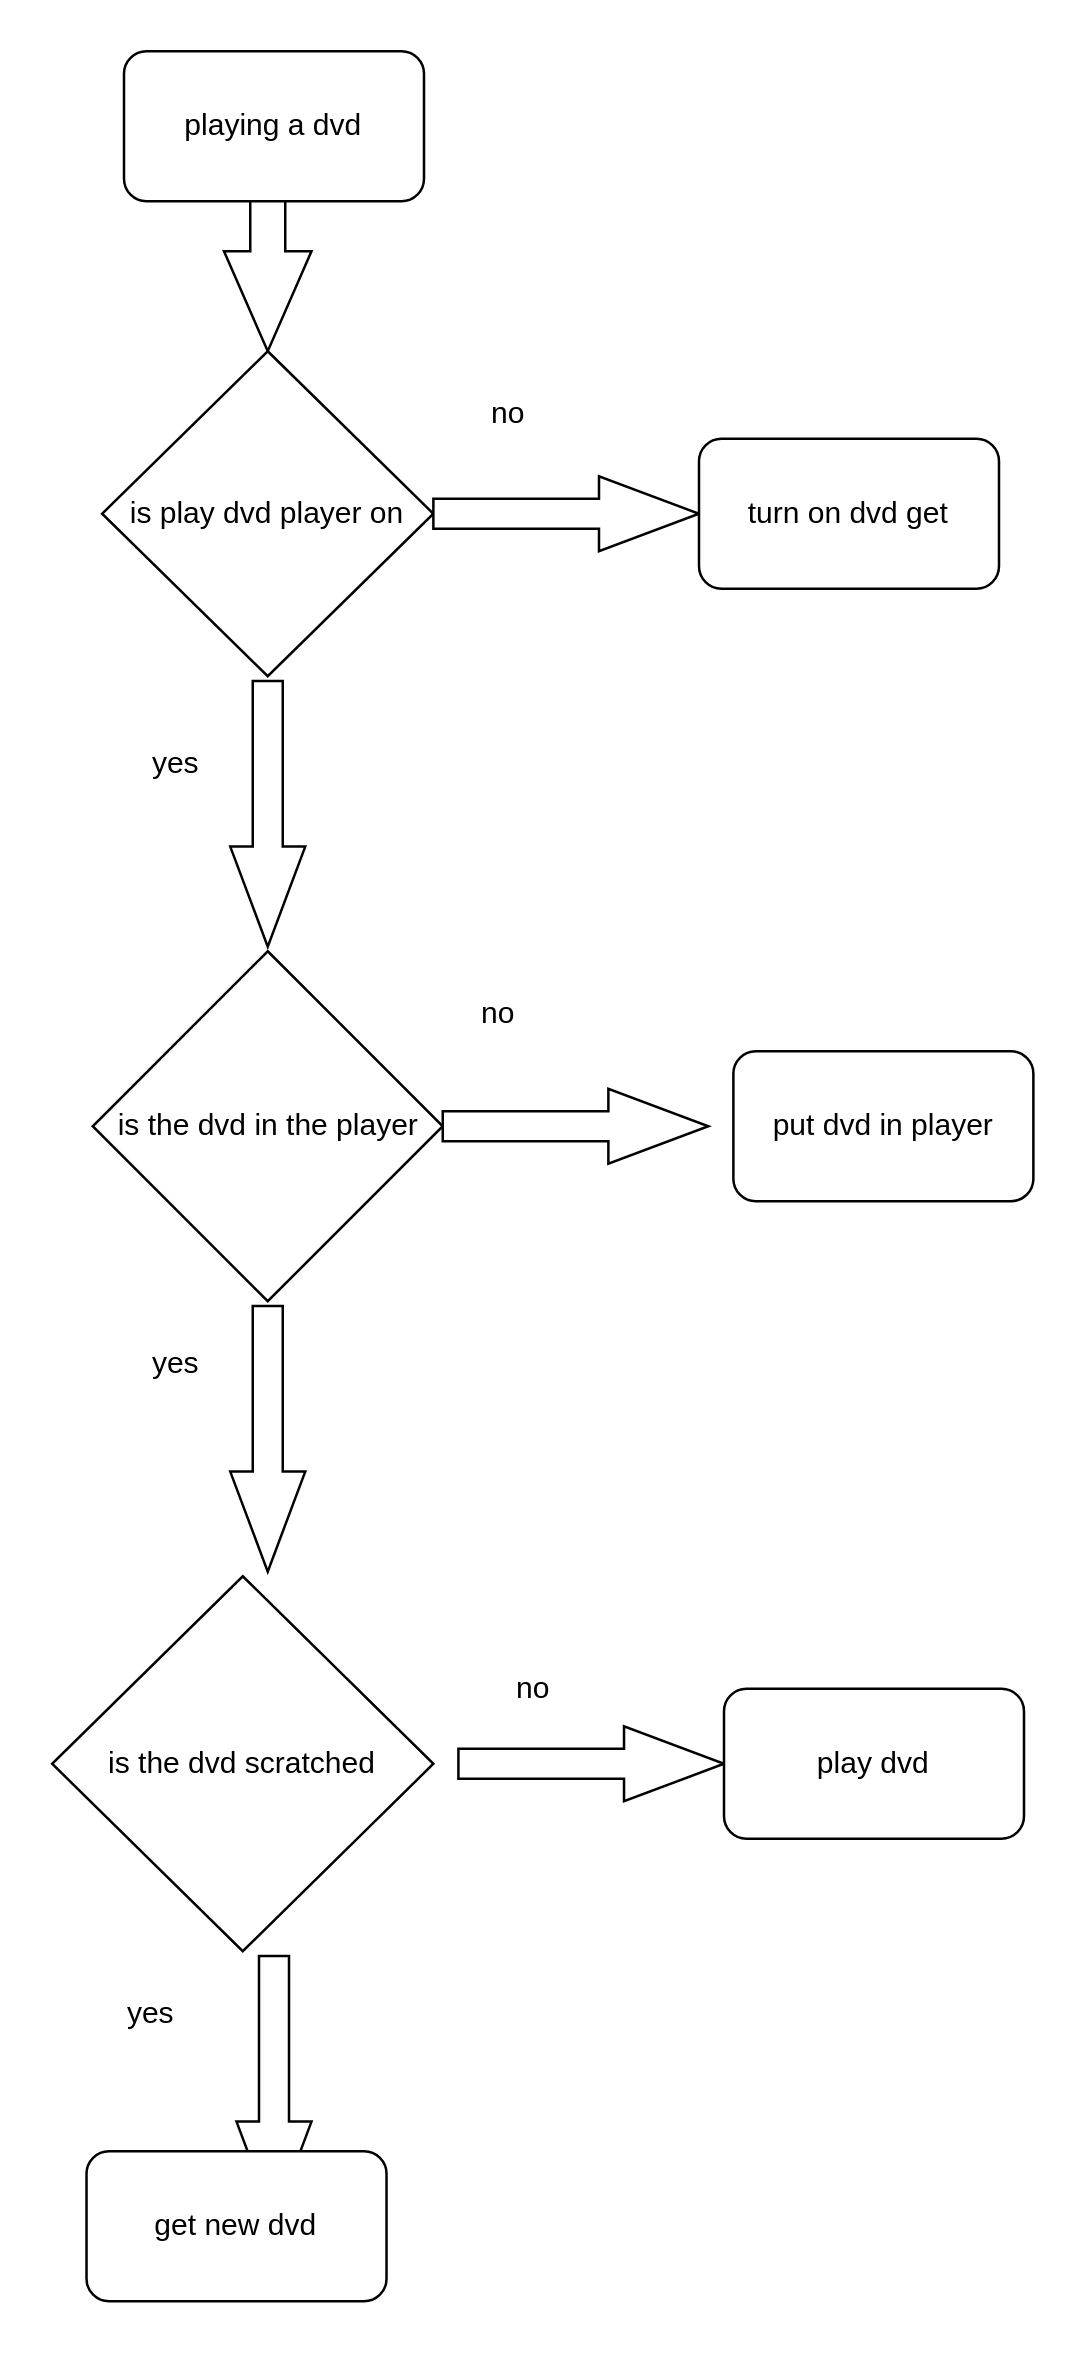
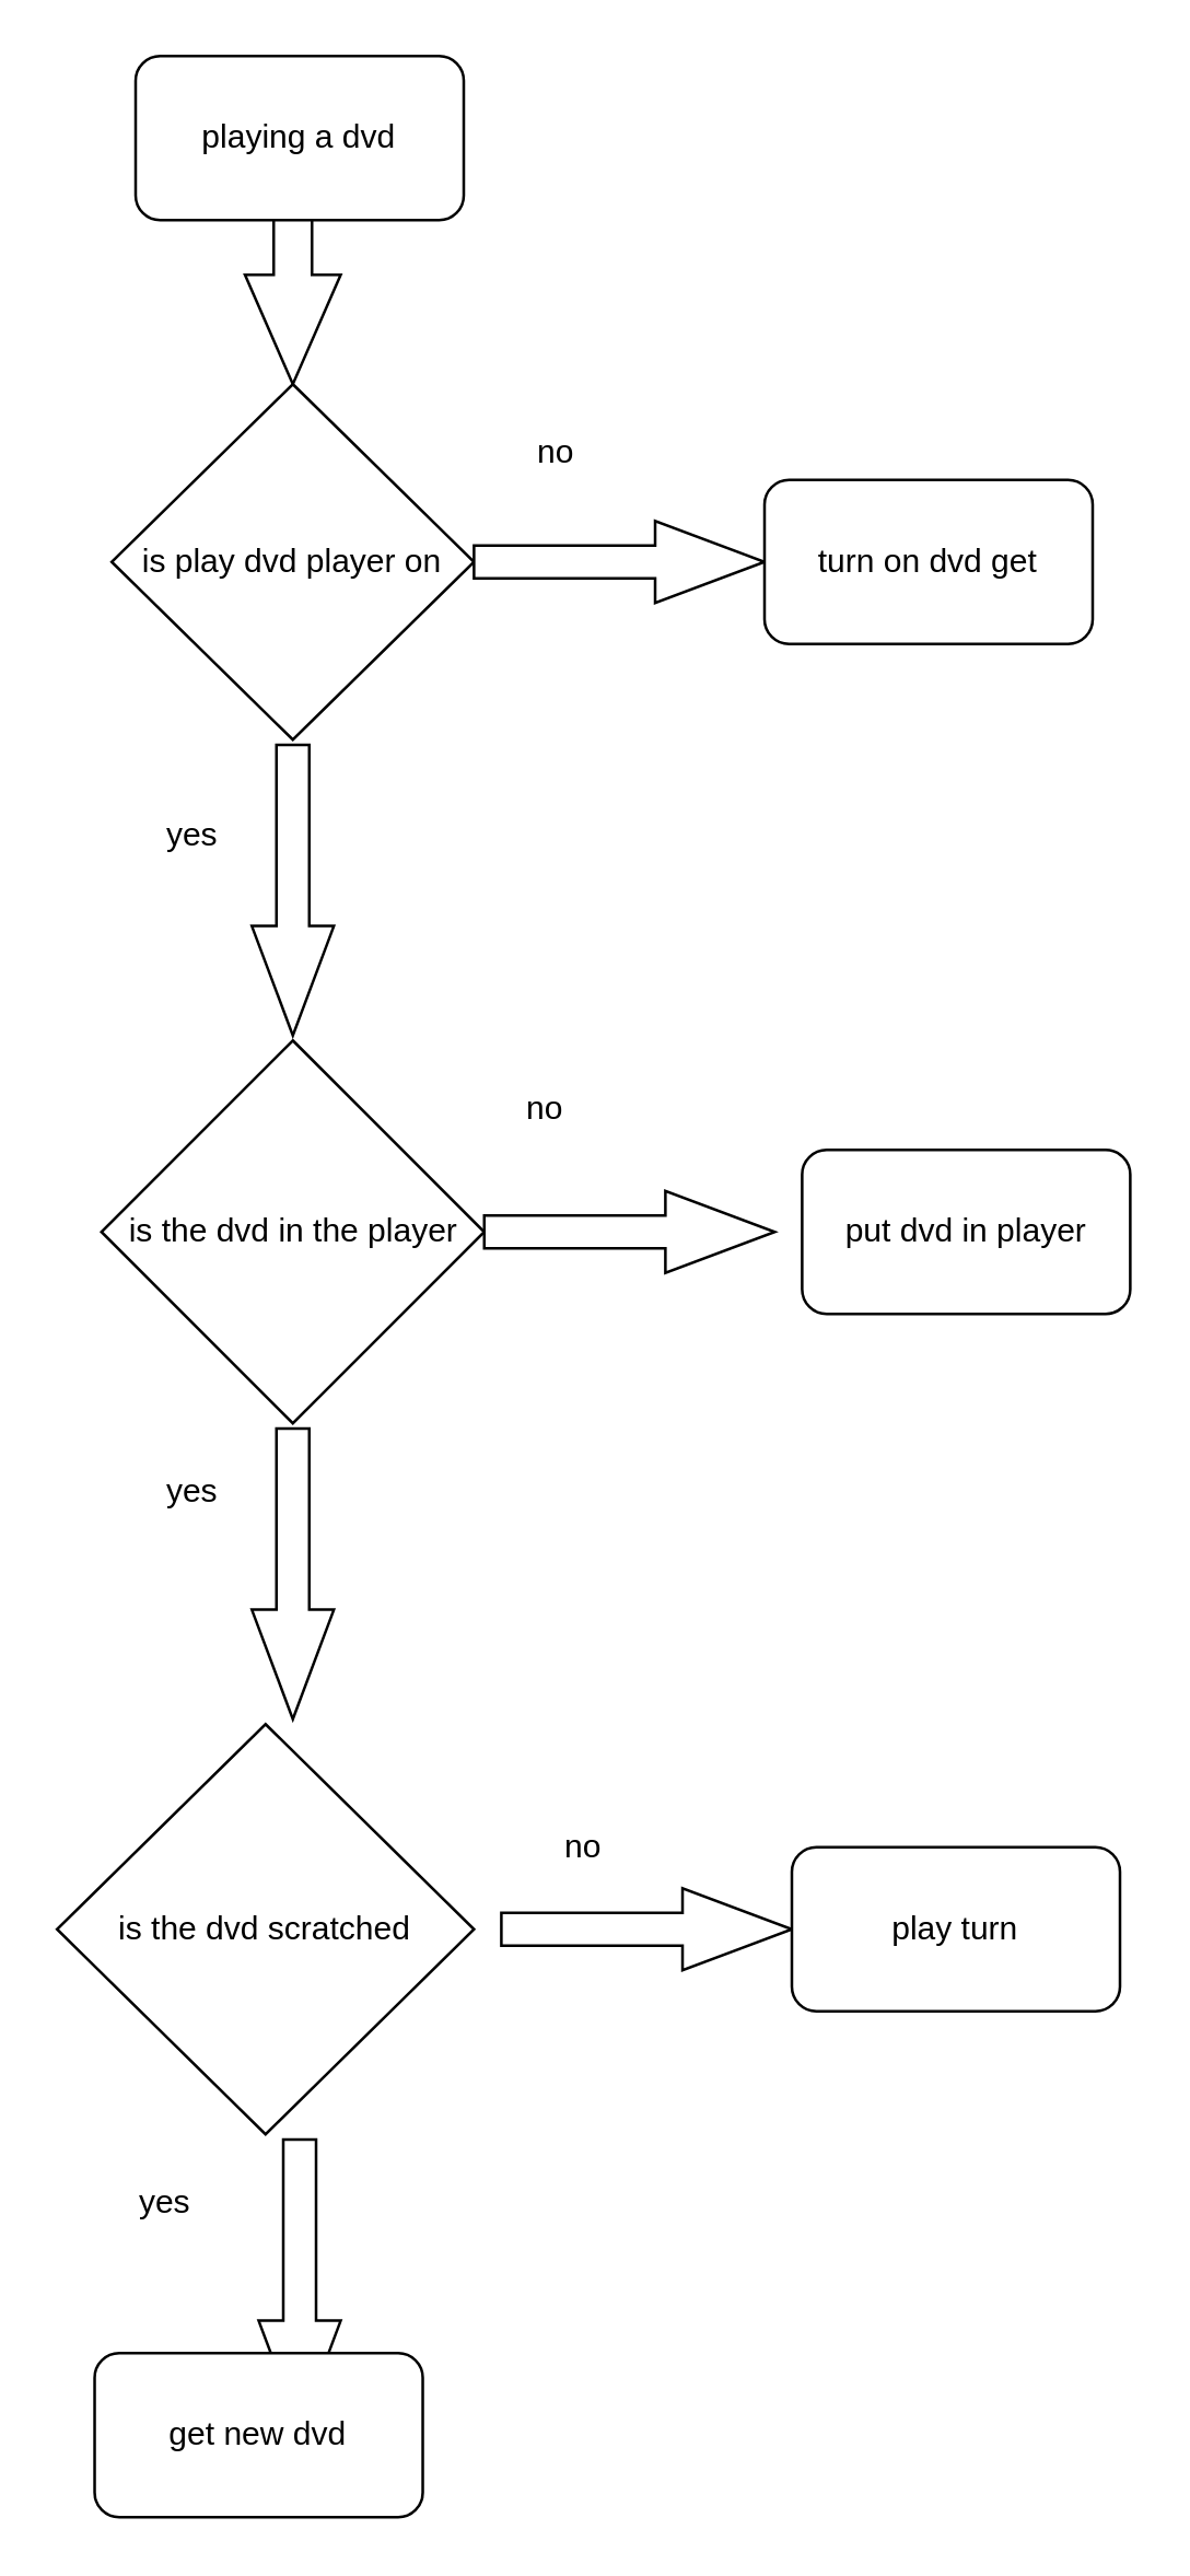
  <mxCell id="0" />
  <mxCell id="1" parent="0" />
  <mxCell id="2" value="playing a dvd" style="text;html=1;strokeColor=none;fillColor=none;align=center;verticalAlign=middle;whiteSpace=wrap;rounded=0;" vertex="1" parent="1"><mxGeometry x="79" y="30" width="60" height="30" as="geometry" /></mxCell>
  <mxCell id="3" value="playing a dvd" style="rounded=1;whiteSpace=wrap;html=1;" vertex="1" parent="1"><mxGeometry x="49" width="120" height="60" as="geometry" y="20" /></mxCell>
  <mxCell id="4" value="" style="html=1;shadow=0;dashed=0;align=center;verticalAlign=middle;shape=mxgraph.arrows2.arrow;dy=0.6;dx=40;direction=south;notch=0;" vertex="1" parent="1"><mxGeometry x="89" y="80" width="35" height="60" as="geometry" /></mxCell>
  <mxCell id="5" value="is play dvd player on" style="rhombus;whiteSpace=wrap;html=1;" vertex="1" parent="1"><mxGeometry x="40.25" y="140" width="132.5" height="130" as="geometry" /></mxCell>
  <mxCell id="6" value="" style="html=1;shadow=0;dashed=0;align=center;verticalAlign=middle;shape=mxgraph.arrows2.arrow;dy=0.6;dx=40;notch=0;" vertex="1" parent="1"><mxGeometry x="172.75" y="190" width="106.25" height="30" as="geometry" /></mxCell>
  <mxCell id="7" value="" style="html=1;shadow=0;dashed=0;align=center;verticalAlign=middle;shape=mxgraph.arrows2.arrow;dy=0.6;dx=40;notch=0;fontStyle=1;rotation=90;" vertex="1" parent="1"><mxGeometry x="53.38" y="310" width="106.25" height="30" as="geometry" /></mxCell>
  <mxCell id="8" value="yes" style="text;html=1;strokeColor=none;fillColor=none;align=center;verticalAlign=middle;whiteSpace=wrap;rounded=0;" vertex="1" parent="1"><mxGeometry x="40.25" y="290" width="60" height="30" as="geometry" /></mxCell>
  <mxCell id="9" value="no" style="text;html=1;strokeColor=none;fillColor=none;align=center;verticalAlign=middle;whiteSpace=wrap;rounded=0;" vertex="1" parent="1"><mxGeometry x="172.75" y="150" width="60" height="30" as="geometry" /></mxCell>
  <mxCell id="10" value="turn on dvd get" style="rounded=1;whiteSpace=wrap;html=1;" vertex="1" parent="1"><mxGeometry x="279" y="175" width="120" height="60" as="geometry" /></mxCell>
  <mxCell id="11" value="is the dvd in the player&lt;span style=&quot;color: rgba(0 , 0 , 0 , 0) ; font-family: monospace ; font-size: 0px&quot;&gt;%3CmxGraphModel%3E%3Croot%3E%3CmxCell%20id%3D%220%22%2F%3E%3CmxCell%20id%3D%221%22%20parent%3D%220%22%2F%3E%3CmxCell%20id%3D%222%22%20value%3D%22%22%20style%3D%22html%3D1%3Bshadow%3D0%3Bdashed%3D0%3Balign%3Dcenter%3BverticalAlign%3Dmiddle%3Bshape%3Dmxgraph.arrows2.arrow%3Bdy%3D0.6%3Bdx%3D40%3Bnotch%3D0%3B%22%20vertex%3D%221%22%20parent%3D%221%22%3E%3CmxGeometry%20x%3D%22473.75%22%20y%3D%22170%22%20width%3D%22106.25%22%20height%3D%2230%22%20as%3D%22geometry%22%2F%3E%3C%2FmxCell%3E%3C%2Froot%3E%3C%2FmxGraphModel%3E&lt;/span&gt;" style="rhombus;whiteSpace=wrap;html=1;" vertex="1" parent="1"><mxGeometry x="36.5" y="380" width="140" height="140" as="geometry" /></mxCell>
  <mxCell id="12" value="" style="html=1;shadow=0;dashed=0;align=center;verticalAlign=middle;shape=mxgraph.arrows2.arrow;dy=0.6;dx=40;notch=0;" vertex="1" parent="1"><mxGeometry x="176.5" y="435" width="106.25" height="30" as="geometry" /></mxCell>
  <mxCell id="13" value="" style="html=1;shadow=0;dashed=0;align=center;verticalAlign=middle;shape=mxgraph.arrows2.arrow;dy=0.6;dx=40;notch=0;rotation=90;" vertex="1" parent="1"><mxGeometry x="53.38" y="560" width="106.25" height="30" as="geometry" /></mxCell>
  <mxCell id="14" value="no" style="text;html=1;strokeColor=none;fillColor=none;align=center;verticalAlign=middle;whiteSpace=wrap;rounded=0;" vertex="1" parent="1"><mxGeometry x="169" y="390" width="60" height="30" as="geometry" /></mxCell>
  <mxCell id="15" value="yes" style="text;html=1;strokeColor=none;fillColor=none;align=center;verticalAlign=middle;whiteSpace=wrap;rounded=0;" vertex="1" parent="1"><mxGeometry x="40.25" y="530" width="60" height="30" as="geometry" /></mxCell>
  <mxCell id="16" value="put dvd in player" style="rounded=1;whiteSpace=wrap;html=1;" vertex="1" parent="1"><mxGeometry x="292.75" y="420" width="120" height="60" as="geometry" /></mxCell>
  <mxCell id="17" value="is the dvd scratched" style="rhombus;whiteSpace=wrap;html=1;" vertex="1" parent="1"><mxGeometry x="20.26" y="630" width="152.5" height="150" as="geometry" /></mxCell>
  <mxCell id="18" value="" style="html=1;shadow=0;dashed=0;align=center;verticalAlign=middle;shape=mxgraph.arrows2.arrow;dy=0.6;dx=40;notch=0;" vertex="1" parent="1"><mxGeometry x="182.76" y="690" width="106.25" height="30" as="geometry" /></mxCell>
  <mxCell id="19" value="" style="html=1;shadow=0;dashed=0;align=center;verticalAlign=middle;shape=mxgraph.arrows2.arrow;dy=0.6;dx=40;notch=0;rotation=90;" vertex="1" parent="1"><mxGeometry x="55.88" y="820" width="106.25" height="30" as="geometry" /></mxCell>
  <mxCell id="20" value="no" style="text;html=1;strokeColor=none;fillColor=none;align=center;verticalAlign=middle;whiteSpace=wrap;rounded=0;" vertex="1" parent="1"><mxGeometry x="182.76" y="660" width="60" height="30" as="geometry" /></mxCell>
  <mxCell id="21" value="yes" style="text;html=1;strokeColor=none;fillColor=none;align=center;verticalAlign=middle;whiteSpace=wrap;rounded=0;" vertex="1" parent="1"><mxGeometry x="30.26" y="790" width="60" height="30" as="geometry" /></mxCell>
- <mxCell id="22" value="play dvd" style="rounded=1;whiteSpace=wrap;html=1;" vertex="1" parent="1"><mxGeometry x="289" y="675" width="120" height="60" as="geometry" /></mxCell>
+ <mxCell id="22" value="play turn" style="rounded=1;whiteSpace=wrap;html=1;" vertex="1" parent="1"><mxGeometry x="289" y="675" width="120" height="60" as="geometry" /></mxCell>
  <mxCell id="23" value="get new dvd" style="rounded=1;whiteSpace=wrap;html=1;" vertex="1" parent="1"><mxGeometry x="34.01" y="860" width="120" height="60" as="geometry" /></mxCell>
